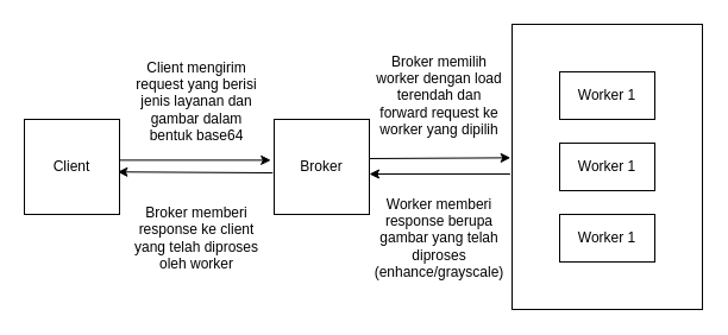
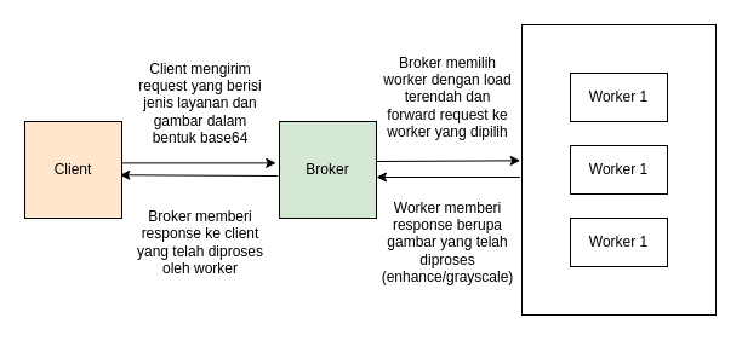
  <mxCell id="0" />
  <mxCell id="1" parent="0" />
- <mxCell id="2" value="Client" style="whiteSpace=wrap;html=1;aspect=fixed;" vertex="1" parent="1"><mxGeometry x="20" y="100" width="80" height="80" as="geometry" /></mxCell>
- <mxCell id="3" value="Broker" style="whiteSpace=wrap;html=1;aspect=fixed;" vertex="1" parent="1"><mxGeometry x="230" y="100" width="80" height="80" as="geometry" /></mxCell>
+ <mxCell id="2" value="Client" style="whiteSpace=wrap;html=1;aspect=fixed;fillColor=#ffe6cc;" vertex="1" parent="1"><mxGeometry x="20" y="100" width="80" height="80" as="geometry" /></mxCell>
+ <mxCell id="3" value="Broker" style="whiteSpace=wrap;html=1;aspect=fixed;fillColor=#d5e8d4;" vertex="1" parent="1"><mxGeometry x="230" y="100" width="80" height="80" as="geometry" /></mxCell>
  <mxCell id="4" value="" style="rounded=0;whiteSpace=wrap;html=1;" vertex="1" parent="1"><mxGeometry x="430" y="20" width="160" height="240" as="geometry" /></mxCell>
  <mxCell id="5" value="Worker 1" style="rounded=0;whiteSpace=wrap;html=1;" vertex="1" parent="1"><mxGeometry x="470" y="60" width="80" height="40" as="geometry" /></mxCell>
  <mxCell id="6" value="Worker 1" style="rounded=0;whiteSpace=wrap;html=1;" vertex="1" parent="1"><mxGeometry x="470" y="120" width="80" height="40" as="geometry" /></mxCell>
  <mxCell id="7" value="Worker 1" style="rounded=0;whiteSpace=wrap;html=1;" vertex="1" parent="1"><mxGeometry x="470" y="180" width="80" height="40" as="geometry" /></mxCell>
  <mxCell id="8" value="" style="endArrow=classic;html=1;rounded=0;exitX=1;exitY=0.342;exitDx=0;exitDy=0;exitPerimeter=0;entryX=-0.035;entryY=0.342;entryDx=0;entryDy=0;entryPerimeter=0;" edge="1" parent="1"><mxGeometry width="50" height="50" relative="1" as="geometry"><mxPoint x="100" y="134.36" as="sourcePoint" /><mxPoint x="227.2" y="134.36" as="targetPoint" /></mxGeometry></mxCell>
  <mxCell id="9" value="" style="endArrow=classic;html=1;rounded=0;exitX=-0.015;exitY=0.613;exitDx=0;exitDy=0;exitPerimeter=0;entryX=0.98;entryY=0.603;entryDx=0;entryDy=0;entryPerimeter=0;" edge="1" parent="1"><mxGeometry width="50" height="50" relative="1" as="geometry"><mxPoint x="228.8" y="145.04" as="sourcePoint" /><mxPoint x="98.4" y="144.24" as="targetPoint" /></mxGeometry></mxCell>
  <mxCell id="10" value="" style="endArrow=classic;html=1;rounded=0;exitX=1;exitY=0.25;exitDx=0;exitDy=0;entryX=-0.008;entryY=0.414;entryDx=0;entryDy=0;entryPerimeter=0;" edge="1" parent="1"><mxGeometry width="50" height="50" relative="1" as="geometry"><mxPoint x="310" y="133" as="sourcePoint" /><mxPoint x="428.72" y="132.36" as="targetPoint" /></mxGeometry></mxCell>
  <mxCell id="11" value="" style="endArrow=classic;html=1;rounded=0;exitX=-0.01;exitY=0.525;exitDx=0;exitDy=0;exitPerimeter=0;" edge="1" parent="1"><mxGeometry width="50" height="50" relative="1" as="geometry"><mxPoint x="428.4" y="146" as="sourcePoint" /><mxPoint x="310" y="146" as="targetPoint" /></mxGeometry></mxCell>
  <mxCell id="12" value="Client mengirim request yang berisi jenis layanan dan gambar dalam bentuk base64" style="text;html=1;align=center;verticalAlign=middle;whiteSpace=wrap;rounded=0;" vertex="1" parent="1"><mxGeometry x="110" y="45" width="110" height="80" as="geometry" /></mxCell>
  <mxCell id="13" value="Broker memilih worker dengan load terendah dan forward request ke worker yang dipilih" style="text;html=1;align=center;verticalAlign=middle;whiteSpace=wrap;rounded=0;" vertex="1" parent="1"><mxGeometry x="314" y="40" width="110" height="80" as="geometry" /></mxCell>
  <mxCell id="14" value="Worker memberi response berupa gambar yang telah diproses (enhance/grayscale)" style="text;html=1;align=center;verticalAlign=middle;whiteSpace=wrap;rounded=0;" vertex="1" parent="1"><mxGeometry x="314" y="160" width="110" height="80" as="geometry" /></mxCell>
  <mxCell id="15" value="Broker memberi response ke client yang telah diproses oleh worker" style="text;html=1;align=center;verticalAlign=middle;whiteSpace=wrap;rounded=0;" vertex="1" parent="1"><mxGeometry x="110" y="160" width="110" height="80" as="geometry" /></mxCell>
